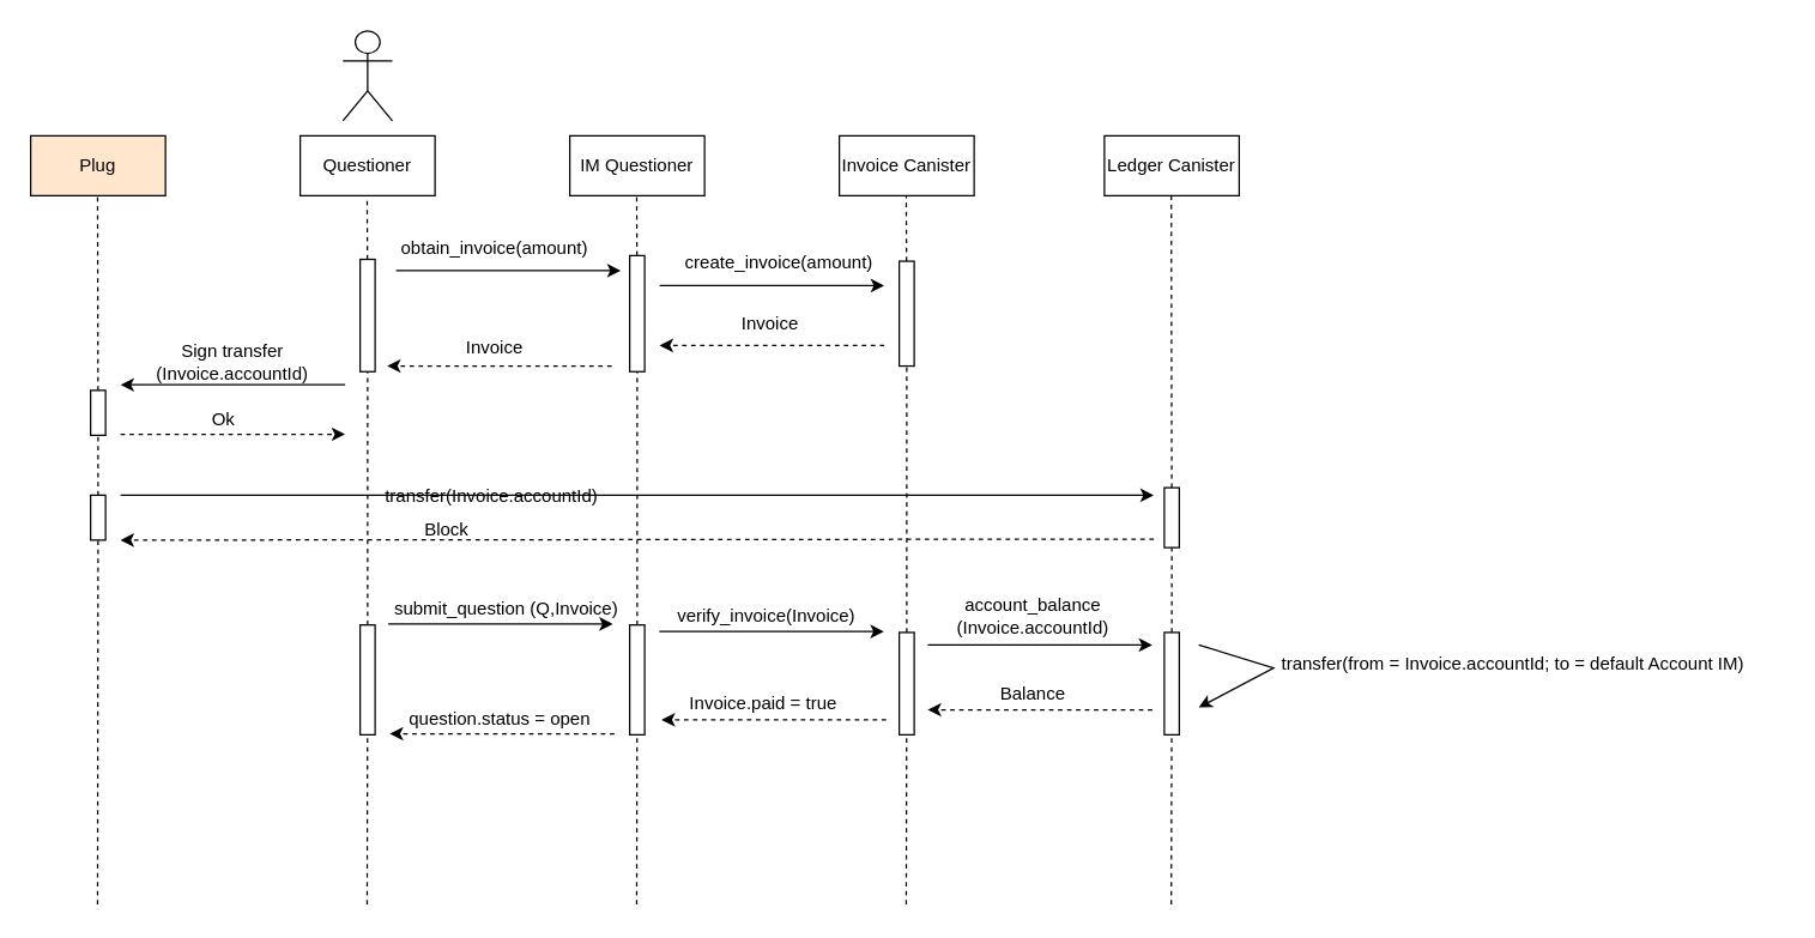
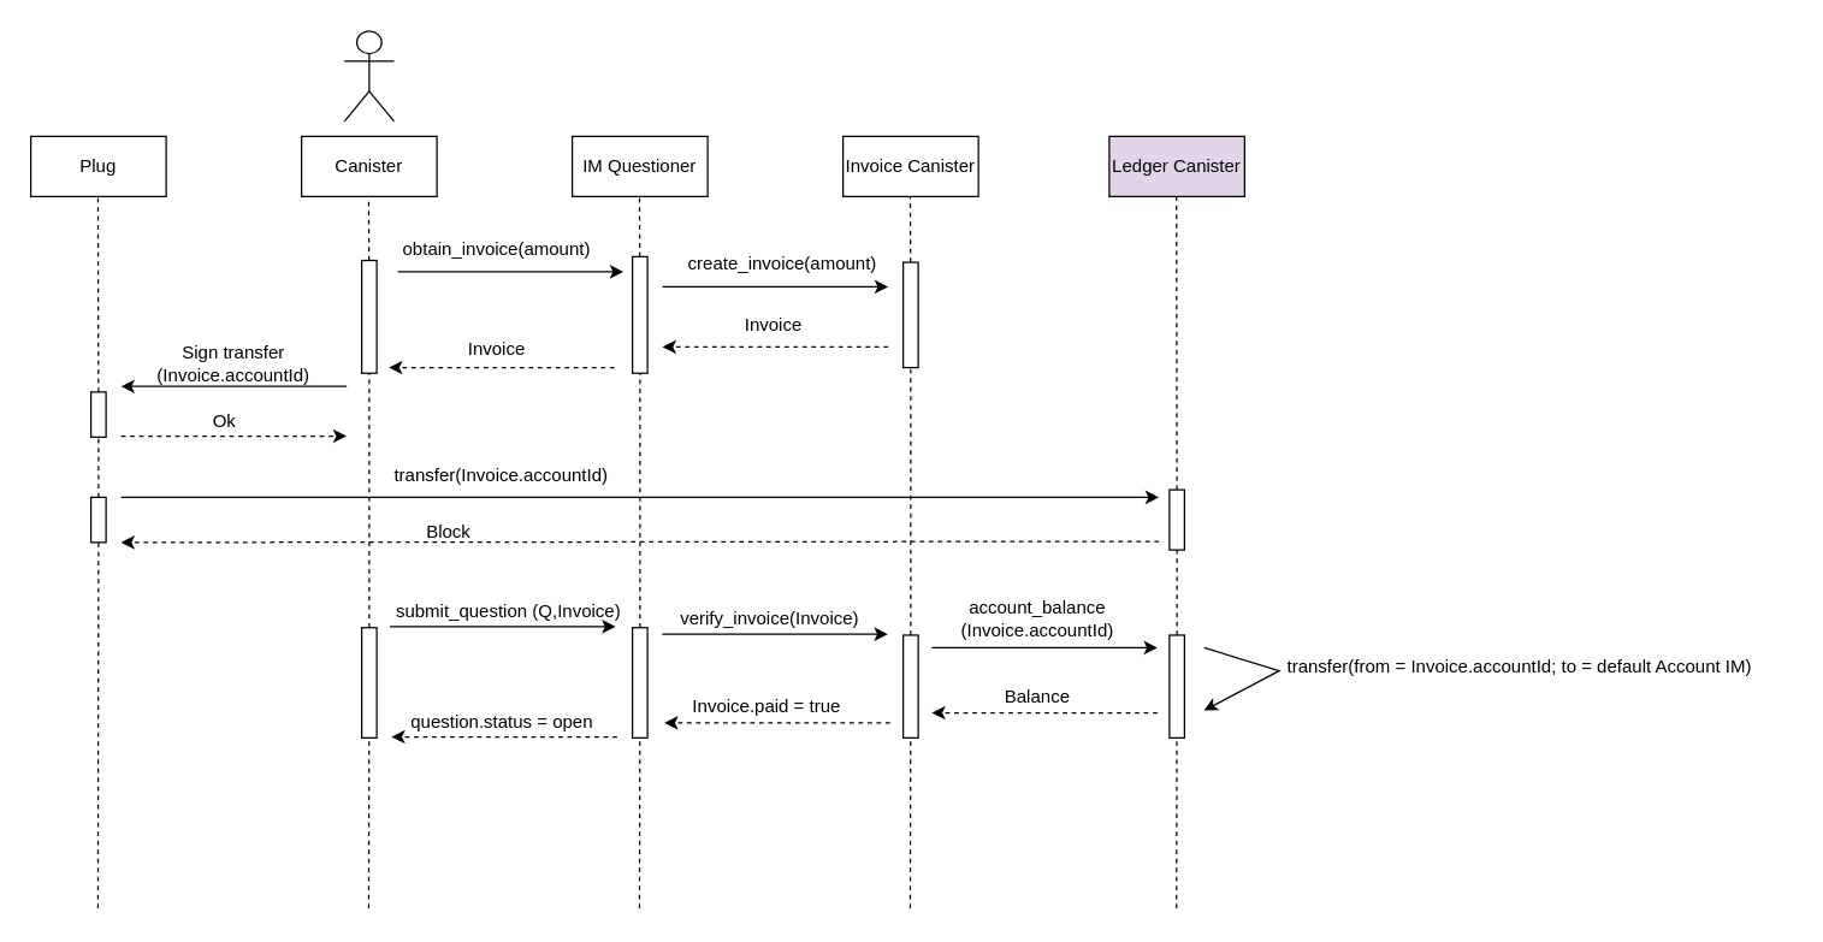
  <mxCell id="0" />
  <mxCell id="1" parent="0" />
- <mxCell id="2" value="Questioner" style="rounded=0;whiteSpace=wrap;html=1;" parent="1" vertex="1"><mxGeometry x="200" y="90" width="90" height="40" as="geometry" /></mxCell>
+ <mxCell id="2" value="Canister" style="rounded=0;whiteSpace=wrap;html=1;" parent="1" vertex="1"><mxGeometry x="200" y="90" width="90" height="40" as="geometry" /></mxCell>
  <mxCell id="3" value="IM Questioner" style="rounded=0;whiteSpace=wrap;html=1;" parent="1" vertex="1"><mxGeometry x="380" y="90" width="90" height="40" as="geometry" /></mxCell>
- <mxCell id="4" value="Plug" style="rounded=0;whiteSpace=wrap;html=1;fillColor=#ffe6cc;" parent="1" vertex="1"><mxGeometry x="20" y="90" width="90" height="40" as="geometry" /></mxCell>
+ <mxCell id="4" value="Plug" style="rounded=0;whiteSpace=wrap;html=1;" parent="1" vertex="1"><mxGeometry x="20" y="90" width="90" height="40" as="geometry" /></mxCell>
  <mxCell id="5" value="Invoice Canister" style="rounded=0;whiteSpace=wrap;html=1;" parent="1" vertex="1"><mxGeometry x="560" y="90" width="90" height="40" as="geometry" /></mxCell>
- <mxCell id="6" value="Ledger Canister" style="rounded=0;whiteSpace=wrap;html=1;" parent="1" vertex="1"><mxGeometry x="737" y="90" width="90" height="40" as="geometry" /></mxCell>
+ <mxCell id="6" value="Ledger Canister" style="rounded=0;whiteSpace=wrap;html=1;fillColor=#e1d5e7;" parent="1" vertex="1"><mxGeometry x="737" y="90" width="90" height="40" as="geometry" /></mxCell>
  <mxCell id="7" value="" style="endArrow=none;dashed=1;html=1;rounded=0;startArrow=none;" parent="1" source="28" edge="1"><mxGeometry width="50" height="50" relative="1" as="geometry"><mxPoint x="64.67" y="603.333" as="sourcePoint" /><mxPoint x="64.67" y="130" as="targetPoint" /></mxGeometry></mxCell>
  <mxCell id="8" value="" style="endArrow=none;dashed=1;html=1;rounded=0;startArrow=none;" parent="1" source="13" edge="1"><mxGeometry width="50" height="50" relative="1" as="geometry"><mxPoint x="424.67" y="603.333" as="sourcePoint" /><mxPoint x="424.67" y="130" as="targetPoint" /></mxGeometry></mxCell>
  <mxCell id="9" value="" style="endArrow=none;dashed=1;html=1;rounded=0;startArrow=none;" parent="1" source="26" edge="1"><mxGeometry width="50" height="50" relative="1" as="geometry"><mxPoint x="244.67" y="603.333" as="sourcePoint" /><mxPoint x="244.67" y="130" as="targetPoint" /></mxGeometry></mxCell>
  <mxCell id="10" value="" style="endArrow=none;dashed=1;html=1;rounded=0;startArrow=none;" parent="1" source="17" edge="1"><mxGeometry width="50" height="50" relative="1" as="geometry"><mxPoint x="604.67" y="603.333" as="sourcePoint" /><mxPoint x="604.67" y="130" as="targetPoint" /></mxGeometry></mxCell>
  <mxCell id="11" value="" style="endArrow=none;dashed=1;html=1;rounded=0;startArrow=none;" parent="1" source="20" edge="1"><mxGeometry width="50" height="50" relative="1" as="geometry"><mxPoint x="781.67" y="603.333" as="sourcePoint" /><mxPoint x="781.67" y="130" as="targetPoint" /></mxGeometry></mxCell>
  <mxCell id="12" value="&lt;font style=&quot;font-size: 12px;&quot;&gt;obtain_invoice(amount)&lt;/font&gt;" style="text;html=1;strokeColor=none;fillColor=none;align=center;verticalAlign=middle;whiteSpace=wrap;rounded=0;" parent="1" vertex="1"><mxGeometry x="310" y="160" width="40" height="10" as="geometry" /></mxCell>
  <mxCell id="13" value="" style="rounded=0;whiteSpace=wrap;html=1;fontSize=12;" parent="1" vertex="1"><mxGeometry x="420" y="170" width="10" height="77.5" as="geometry" /></mxCell>
  <mxCell id="14" value="" style="endArrow=none;dashed=1;html=1;rounded=0;startArrow=none;" parent="1" source="45" target="13" edge="1"><mxGeometry width="50" height="50" relative="1" as="geometry"><mxPoint x="424.67" y="603.333" as="sourcePoint" /><mxPoint x="424.67" y="130" as="targetPoint" /></mxGeometry></mxCell>
  <mxCell id="15" value="" style="endArrow=classic;html=1;rounded=0;" parent="1" edge="1"><mxGeometry width="50" height="50" relative="1" as="geometry"><mxPoint x="440" y="190" as="sourcePoint" /><mxPoint x="590" y="190" as="targetPoint" /></mxGeometry></mxCell>
  <mxCell id="16" value="" style="endArrow=classic;html=1;rounded=0;" parent="1" edge="1"><mxGeometry width="50" height="50" relative="1" as="geometry"><mxPoint x="264" y="180" as="sourcePoint" /><mxPoint x="414" y="180" as="targetPoint" /></mxGeometry></mxCell>
  <mxCell id="17" value="" style="rounded=0;whiteSpace=wrap;html=1;fontSize=12;" parent="1" vertex="1"><mxGeometry x="600" y="173.75" width="10" height="70" as="geometry" /></mxCell>
  <mxCell id="18" value="" style="endArrow=none;dashed=1;html=1;rounded=0;startArrow=none;" parent="1" source="47" target="17" edge="1"><mxGeometry width="50" height="50" relative="1" as="geometry"><mxPoint x="604.67" y="603.333" as="sourcePoint" /><mxPoint x="604.67" y="130" as="targetPoint" /></mxGeometry></mxCell>
  <mxCell id="19" value="&lt;font style=&quot;font-size: 12px;&quot;&gt;create_invoice(amount)&lt;/font&gt;" style="text;html=1;strokeColor=none;fillColor=none;align=center;verticalAlign=middle;whiteSpace=wrap;rounded=0;" parent="1" vertex="1"><mxGeometry x="500" y="170" width="40" height="10" as="geometry" /></mxCell>
  <mxCell id="20" value="" style="rounded=0;whiteSpace=wrap;html=1;fontSize=12;" parent="1" vertex="1"><mxGeometry x="777" y="325" width="10" height="40" as="geometry" /></mxCell>
  <mxCell id="21" value="" style="endArrow=none;dashed=1;html=1;rounded=0;startArrow=none;" parent="1" source="49" target="20" edge="1"><mxGeometry width="50" height="50" relative="1" as="geometry"><mxPoint x="781.67" y="603.333" as="sourcePoint" /><mxPoint x="781.67" y="130" as="targetPoint" /></mxGeometry></mxCell>
  <mxCell id="22" value="" style="endArrow=classic;html=1;rounded=0;dashed=1;" parent="1" edge="1"><mxGeometry width="50" height="50" relative="1" as="geometry"><mxPoint x="590" y="230" as="sourcePoint" /><mxPoint x="440" y="230" as="targetPoint" /></mxGeometry></mxCell>
  <mxCell id="23" value="&lt;font style=&quot;font-size: 12px;&quot;&gt;Invoice&lt;/font&gt;" style="text;html=1;strokeColor=none;fillColor=none;align=center;verticalAlign=middle;whiteSpace=wrap;rounded=0;" parent="1" vertex="1"><mxGeometry x="494" y="211" width="40" height="10" as="geometry" /></mxCell>
  <mxCell id="24" value="&lt;font style=&quot;font-size: 12px;&quot;&gt;Invoice&lt;/font&gt;" style="text;html=1;strokeColor=none;fillColor=none;align=center;verticalAlign=middle;whiteSpace=wrap;rounded=0;" parent="1" vertex="1"><mxGeometry x="310" y="227" width="40" height="10" as="geometry" /></mxCell>
  <mxCell id="25" value="" style="endArrow=classic;html=1;rounded=0;dashed=1;" parent="1" edge="1"><mxGeometry width="50" height="50" relative="1" as="geometry"><mxPoint x="408" y="243.75" as="sourcePoint" /><mxPoint x="258" y="243.75" as="targetPoint" /></mxGeometry></mxCell>
  <mxCell id="26" value="" style="rounded=0;whiteSpace=wrap;html=1;fontSize=12;" parent="1" vertex="1"><mxGeometry x="240" y="172.5" width="10" height="75" as="geometry" /></mxCell>
  <mxCell id="27" value="" style="endArrow=classic;html=1;rounded=0;" parent="1" edge="1"><mxGeometry width="50" height="50" relative="1" as="geometry"><mxPoint x="230" y="256.25" as="sourcePoint" /><mxPoint x="80" y="256.25" as="targetPoint" /></mxGeometry></mxCell>
  <mxCell id="28" value="" style="rounded=0;whiteSpace=wrap;html=1;fontSize=12;" parent="1" vertex="1"><mxGeometry x="60" y="260" width="10" height="30" as="geometry" /></mxCell>
  <mxCell id="29" value="" style="endArrow=none;dashed=1;html=1;rounded=0;startArrow=none;" parent="1" source="36" target="28" edge="1"><mxGeometry width="50" height="50" relative="1" as="geometry"><mxPoint x="64.67" y="603.333" as="sourcePoint" /><mxPoint x="64.67" y="130" as="targetPoint" /></mxGeometry></mxCell>
  <mxCell id="30" value="&lt;font style=&quot;font-size: 12px;&quot;&gt;Sign transfer (Invoice.accountId)&lt;/font&gt;" style="text;html=1;strokeColor=none;fillColor=none;align=center;verticalAlign=middle;whiteSpace=wrap;rounded=0;" parent="1" vertex="1"><mxGeometry x="95" y="235.5" width="120" height="10" as="geometry" /></mxCell>
  <mxCell id="31" value="" style="endArrow=classic;html=1;rounded=0;" parent="1" edge="1"><mxGeometry width="50" height="50" relative="1" as="geometry"><mxPoint x="80" y="330" as="sourcePoint" /><mxPoint x="770" y="330" as="targetPoint" /></mxGeometry></mxCell>
  <mxCell id="32" value="" style="endArrow=none;dashed=1;html=1;rounded=0;startArrow=none;" parent="1" source="41" target="26" edge="1"><mxGeometry width="50" height="50" relative="1" as="geometry"><mxPoint x="244.67" y="603.333" as="sourcePoint" /><mxPoint x="245" y="250" as="targetPoint" /></mxGeometry></mxCell>
  <mxCell id="33" value="" style="endArrow=classic;html=1;rounded=0;dashed=1;" parent="1" edge="1"><mxGeometry width="50" height="50" relative="1" as="geometry"><mxPoint x="770" y="359.33" as="sourcePoint" /><mxPoint x="80" y="360" as="targetPoint" /></mxGeometry></mxCell>
  <mxCell id="34" value="" style="endArrow=classic;html=1;rounded=0;dashed=1;" parent="1" edge="1"><mxGeometry width="50" height="50" relative="1" as="geometry"><mxPoint x="80" y="289.33" as="sourcePoint" /><mxPoint x="230" y="289.33" as="targetPoint" /></mxGeometry></mxCell>
  <mxCell id="35" value="&lt;font style=&quot;font-size: 12px;&quot;&gt;Ok&lt;/font&gt;" style="text;html=1;strokeColor=none;fillColor=none;align=center;verticalAlign=middle;whiteSpace=wrap;rounded=0;" parent="1" vertex="1"><mxGeometry x="89" y="274" width="120" height="12" as="geometry" /></mxCell>
  <mxCell id="36" value="" style="rounded=0;whiteSpace=wrap;html=1;fontSize=12;" parent="1" vertex="1"><mxGeometry x="60" y="330" width="10" height="30" as="geometry" /></mxCell>
- <mxCell id="37" value="&lt;font style=&quot;font-size: 12px;&quot;&gt;transfer(Invoice.accountId)&lt;/font&gt;" style="text;html=1;strokeColor=none;fillColor=none;align=center;verticalAlign=middle;whiteSpace=wrap;rounded=0;" parent="1" vertex="1"><mxGeometry x="250" y="323" width="156" height="15" as="geometry" /></mxCell>
+ <mxCell id="37" value="&lt;font style=&quot;font-size: 12px;&quot;&gt;transfer(Invoice.accountId)&lt;/font&gt;" style="text;html=1;strokeColor=none;fillColor=none;align=center;verticalAlign=middle;whiteSpace=wrap;rounded=0;" parent="1" vertex="1"><mxGeometry x="255" y="308" width="156" height="15" as="geometry" /></mxCell>
  <mxCell id="38" value="&lt;font style=&quot;font-size: 12px;&quot;&gt;Block&lt;/font&gt;" style="text;html=1;strokeColor=none;fillColor=none;align=center;verticalAlign=middle;whiteSpace=wrap;rounded=0;" parent="1" vertex="1"><mxGeometry x="220" y="345" width="156" height="15" as="geometry" /></mxCell>
  <mxCell id="39" value="" style="endArrow=none;dashed=1;html=1;rounded=0;entryX=0.5;entryY=1;entryDx=0;entryDy=0;" parent="1" target="36" edge="1"><mxGeometry width="50" height="50" relative="1" as="geometry"><mxPoint x="64.67" y="603.333" as="sourcePoint" /><mxPoint x="65" y="410" as="targetPoint" /></mxGeometry></mxCell>
  <mxCell id="40" value="" style="endArrow=classic;html=1;rounded=0;" parent="1" edge="1"><mxGeometry width="50" height="50" relative="1" as="geometry"><mxPoint x="258.75" y="416" as="sourcePoint" /><mxPoint x="408.75" y="416" as="targetPoint" /></mxGeometry></mxCell>
  <mxCell id="41" value="" style="rounded=0;whiteSpace=wrap;html=1;fontSize=12;" parent="1" vertex="1"><mxGeometry x="240" y="416.67" width="10" height="73.33" as="geometry" /></mxCell>
  <mxCell id="42" value="" style="endArrow=none;dashed=1;html=1;rounded=0;" parent="1" target="41" edge="1"><mxGeometry width="50" height="50" relative="1" as="geometry"><mxPoint x="244.67" y="603.333" as="sourcePoint" /><mxPoint x="244.969" y="247.5" as="targetPoint" /></mxGeometry></mxCell>
  <mxCell id="43" value="&lt;font style=&quot;font-size: 12px;&quot;&gt;submit_question (Q,Invoice)&amp;nbsp;&lt;/font&gt;" style="text;html=1;strokeColor=none;fillColor=none;align=center;verticalAlign=middle;whiteSpace=wrap;rounded=0;" parent="1" vertex="1"><mxGeometry x="259.75" y="400" width="159" height="11" as="geometry" /></mxCell>
  <mxCell id="44" value="" style="endArrow=classic;html=1;rounded=0;" parent="1" edge="1"><mxGeometry width="50" height="50" relative="1" as="geometry"><mxPoint x="439.75" y="421" as="sourcePoint" /><mxPoint x="589.75" y="421" as="targetPoint" /></mxGeometry></mxCell>
  <mxCell id="45" value="" style="rounded=0;whiteSpace=wrap;html=1;fontSize=12;" parent="1" vertex="1"><mxGeometry x="420" y="416.67" width="10" height="73.33" as="geometry" /></mxCell>
  <mxCell id="46" value="" style="endArrow=none;dashed=1;html=1;rounded=0;" parent="1" target="45" edge="1"><mxGeometry width="50" height="50" relative="1" as="geometry"><mxPoint x="424.67" y="603.333" as="sourcePoint" /><mxPoint x="424.968" y="247.5" as="targetPoint" /></mxGeometry></mxCell>
  <mxCell id="47" value="" style="rounded=0;whiteSpace=wrap;html=1;fontSize=12;" parent="1" vertex="1"><mxGeometry x="600" y="421.67" width="10" height="68.33" as="geometry" /></mxCell>
  <mxCell id="48" value="" style="endArrow=none;dashed=1;html=1;rounded=0;" parent="1" target="47" edge="1"><mxGeometry width="50" height="50" relative="1" as="geometry"><mxPoint x="604.67" y="603.333" as="sourcePoint" /><mxPoint x="604.971" y="243.75" as="targetPoint" /></mxGeometry></mxCell>
  <mxCell id="49" value="" style="rounded=0;whiteSpace=wrap;html=1;fontSize=12;" parent="1" vertex="1"><mxGeometry x="777" y="421.67" width="10" height="68.33" as="geometry" /></mxCell>
  <mxCell id="50" value="" style="endArrow=none;dashed=1;html=1;rounded=0;" parent="1" target="49" edge="1"><mxGeometry width="50" height="50" relative="1" as="geometry"><mxPoint x="781.67" y="603.333" as="sourcePoint" /><mxPoint x="781.974" y="365" as="targetPoint" /></mxGeometry></mxCell>
  <mxCell id="51" value="&lt;font style=&quot;font-size: 12px;&quot;&gt;verify_invoice(Invoice)&lt;/font&gt;" style="text;html=1;strokeColor=none;fillColor=none;align=center;verticalAlign=middle;whiteSpace=wrap;rounded=0;" parent="1" vertex="1"><mxGeometry x="432.25" y="405" width="159" height="11" as="geometry" /></mxCell>
  <mxCell id="52" value="" style="endArrow=classic;html=1;rounded=0;dashed=1;" parent="1" edge="1"><mxGeometry width="50" height="50" relative="1" as="geometry"><mxPoint x="769" y="473.33" as="sourcePoint" /><mxPoint x="619" y="473.33" as="targetPoint" /></mxGeometry></mxCell>
  <mxCell id="53" value="&lt;font style=&quot;font-size: 12px;&quot;&gt;account_balance&lt;br&gt;(Invoice.accountId)&lt;/font&gt;" style="text;html=1;strokeColor=none;fillColor=none;align=center;verticalAlign=middle;whiteSpace=wrap;rounded=0;" parent="1" vertex="1"><mxGeometry x="610" y="405.67" width="159" height="11" as="geometry" /></mxCell>
  <mxCell id="54" value="" style="endArrow=classic;html=1;rounded=0;" parent="1" edge="1"><mxGeometry width="50" height="50" relative="1" as="geometry"><mxPoint x="619" y="430" as="sourcePoint" /><mxPoint x="769" y="430" as="targetPoint" /></mxGeometry></mxCell>
  <mxCell id="55" value="&lt;font style=&quot;font-size: 12px;&quot;&gt;Balance&lt;/font&gt;" style="text;html=1;strokeColor=none;fillColor=none;align=center;verticalAlign=middle;whiteSpace=wrap;rounded=0;" parent="1" vertex="1"><mxGeometry x="610" y="457.67" width="159" height="11" as="geometry" /></mxCell>
  <mxCell id="56" value="" style="endArrow=classic;html=1;rounded=0;dashed=1;" parent="1" edge="1"><mxGeometry width="50" height="50" relative="1" as="geometry"><mxPoint x="591.25" y="480" as="sourcePoint" /><mxPoint x="441.25" y="480" as="targetPoint" /></mxGeometry></mxCell>
  <mxCell id="57" value="&lt;font style=&quot;font-size: 12px;&quot;&gt;Invoice.paid = true&lt;/font&gt;" style="text;html=1;strokeColor=none;fillColor=none;align=center;verticalAlign=middle;whiteSpace=wrap;rounded=0;" parent="1" vertex="1"><mxGeometry x="430" y="463.67" width="159" height="11" as="geometry" /></mxCell>
  <mxCell id="58" value="" style="endArrow=classic;html=1;rounded=0;dashed=1;" parent="1" edge="1"><mxGeometry width="50" height="50" relative="1" as="geometry"><mxPoint x="409.75" y="489.33" as="sourcePoint" /><mxPoint x="259.75" y="489.33" as="targetPoint" /></mxGeometry></mxCell>
  <mxCell id="59" value="&lt;font style=&quot;font-size: 12px;&quot;&gt;question.status = open&lt;/font&gt;" style="text;html=1;strokeColor=none;fillColor=none;align=center;verticalAlign=middle;whiteSpace=wrap;rounded=0;" parent="1" vertex="1"><mxGeometry x="253.5" y="474.67" width="159" height="11" as="geometry" /></mxCell>
  <mxCell id="60" value="" style="shape=umlActor;verticalLabelPosition=bottom;verticalAlign=top;html=1;outlineConnect=0;fontSize=12;" parent="1" vertex="1"><mxGeometry x="228.5" y="20" width="33" height="60" as="geometry" /></mxCell>
  <mxCell id="61" value="" style="endArrow=classic;html=1;rounded=0;fontSize=12;" parent="1" edge="1"><mxGeometry width="50" height="50" relative="1" as="geometry"><mxPoint x="800" y="430" as="sourcePoint" /><mxPoint x="800" y="471.79" as="targetPoint" /><Array as="points"><mxPoint x="850" y="445.38" /></Array></mxGeometry></mxCell>
  <mxCell id="62" value="&lt;font style=&quot;font-size: 12px;&quot;&gt;transfer(from = Invoice.accountId; to = default Account IM)&lt;/font&gt;" style="text;html=1;strokeColor=none;fillColor=none;align=center;verticalAlign=middle;whiteSpace=wrap;rounded=0;" parent="1" vertex="1"><mxGeometry x="830" y="437" width="360" height="11" as="geometry" /></mxCell>
